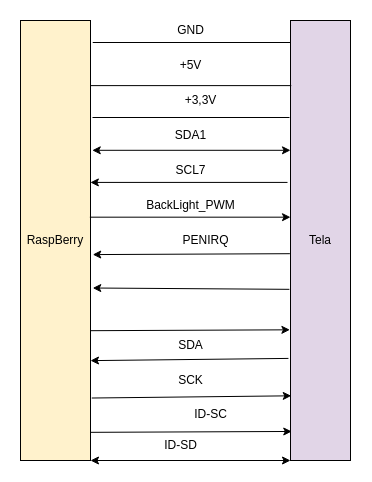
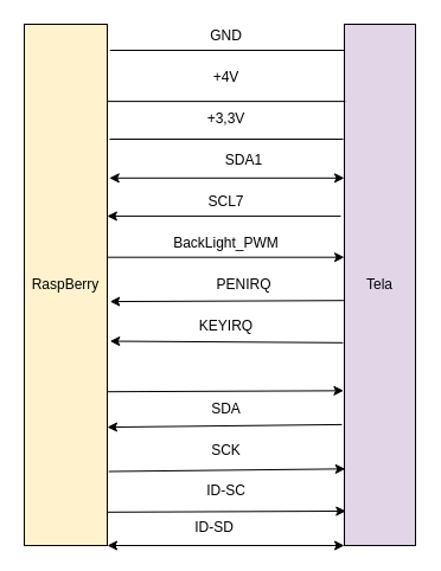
  <mxCell id="0" />
  <mxCell id="1" parent="0" />
  <mxCell id="2" value="RaspBerry" style="rounded=0;whiteSpace=wrap;html=1;direction=north;fillColor=#fff2cc;" vertex="1" parent="1"><mxGeometry x="20" y="20" width="70" height="440" as="geometry" /></mxCell>
  <mxCell id="3" value="Tela" style="rounded=0;whiteSpace=wrap;html=1;direction=south;fillColor=#e1d5e7;" vertex="1" parent="1"><mxGeometry x="290" y="20" width="60" height="440" as="geometry" /></mxCell>
  <mxCell id="4" value="" style="group" vertex="1" connectable="0" parent="1"><mxGeometry x="150" y="20" width="90" height="440" as="geometry" /></mxCell>
  <mxCell id="5" value="BackLight_PWM" style="text;html=1;align=center;verticalAlign=middle;resizable=0;points=[];autosize=1;" vertex="1" parent="4"><mxGeometry x="-10" y="175.342" width="100" height="20" as="geometry" /></mxCell>
  <mxCell id="6" value="GND" style="text;html=1;align=center;verticalAlign=middle;resizable=0;points=[];autosize=1;" vertex="1" parent="4"><mxGeometry x="20" width="40" height="20" as="geometry" /></mxCell>
- <mxCell id="7" value="+5V" style="text;html=1;align=center;verticalAlign=middle;resizable=0;points=[];autosize=1;" vertex="1" parent="4"><mxGeometry x="20" y="34.661" width="40" height="20" as="geometry" /></mxCell>
- <mxCell id="8" value="+3,3V" style="text;html=1;align=center;verticalAlign=middle;resizable=0;points=[];autosize=1;" vertex="1" parent="4"><mxGeometry x="25" y="70.341" width="50" height="20" as="geometry" /></mxCell>
- <mxCell id="9" value="SDA1" style="text;html=1;align=center;verticalAlign=middle;resizable=0;points=[];autosize=1;" vertex="1" parent="4"><mxGeometry x="15" y="105.001" width="50" height="20" as="geometry" /></mxCell>
+ <mxCell id="7" value="+4V" style="text;html=1;align=center;verticalAlign=middle;resizable=0;points=[];autosize=1;" vertex="1" parent="4"><mxGeometry x="20" y="34.661" width="40" height="20" as="geometry" /></mxCell>
+ <mxCell id="8" value="+3,3V" style="text;html=1;align=center;verticalAlign=middle;resizable=0;points=[];autosize=1;" vertex="1" parent="4"><mxGeometry x="15" y="70.341" width="50" height="20" as="geometry" /></mxCell>
+ <mxCell id="9" value="SDA1" style="text;html=1;align=center;verticalAlign=middle;resizable=0;points=[];autosize=1;" vertex="1" parent="4"><mxGeometry x="30" y="105.001" width="50" height="20" as="geometry" /></mxCell>
  <mxCell id="10" value="SCL7" style="text;html=1;align=center;verticalAlign=middle;resizable=0;points=[];autosize=1;" vertex="1" parent="4"><mxGeometry x="15" y="139.662" width="50" height="20" as="geometry" /></mxCell>
  <mxCell id="11" value="PENIRQ" style="text;html=1;align=center;verticalAlign=middle;resizable=0;points=[];autosize=1;" vertex="1" parent="4"><mxGeometry x="25" y="210.003" width="60" height="20" as="geometry" /></mxCell>
+ <mxCell id="12" value="KEYIRQ" style="text;html=1;align=center;verticalAlign=middle;resizable=0;points=[];autosize=1;" vertex="1" parent="4"><mxGeometry x="10" y="244.664" width="60" height="20" as="geometry" /></mxCell>
  <mxCell id="13" value="SDA" style="text;html=1;align=center;verticalAlign=middle;resizable=0;points=[];autosize=1;" vertex="1" parent="4"><mxGeometry x="15" y="315.004" width="50" height="20" as="geometry" /></mxCell>
  <mxCell id="14" value="SCK" style="text;html=1;align=center;verticalAlign=middle;resizable=0;points=[];autosize=1;" vertex="1" parent="4"><mxGeometry x="20" y="349.665" width="40" height="20" as="geometry" /></mxCell>
- <mxCell id="15" value="ID-SC" style="text;html=1;align=center;verticalAlign=middle;resizable=0;points=[];autosize=1;" vertex="1" parent="4"><mxGeometry x="35" y="384.326" width="50" height="20" as="geometry" /></mxCell>
+ <mxCell id="15" value="ID-SC" style="text;html=1;align=center;verticalAlign=middle;resizable=0;points=[];autosize=1;" vertex="1" parent="4"><mxGeometry x="15" y="384.326" width="50" height="20" as="geometry" /></mxCell>
  <mxCell id="16" value="ID-SD" style="text;html=1;align=center;verticalAlign=middle;resizable=0;points=[];autosize=1;" vertex="1" parent="4"><mxGeometry x="5" y="414.611" width="50" height="20" as="geometry" /></mxCell>
  <mxCell id="17" value="" style="endArrow=none;html=1;exitX=0.95;exitY=1.032;exitDx=0;exitDy=0;exitPerimeter=0;entryX=0.05;entryY=1;entryDx=0;entryDy=0;entryPerimeter=0;" edge="1" parent="1" source="2" target="3"><mxGeometry width="50" height="50" relative="1" as="geometry"><mxPoint x="190" y="150" as="sourcePoint" /><mxPoint x="240" y="100" as="targetPoint" /></mxGeometry></mxCell>
  <mxCell id="18" value="" style="endArrow=none;html=1;exitX=0.852;exitY=0.998;exitDx=0;exitDy=0;exitPerimeter=0;entryX=0.148;entryY=0.987;entryDx=0;entryDy=0;entryPerimeter=0;" edge="1" parent="1" source="2" target="3"><mxGeometry width="50" height="50" relative="1" as="geometry"><mxPoint x="102.24" y="52" as="sourcePoint" /><mxPoint x="280" y="52" as="targetPoint" /></mxGeometry></mxCell>
  <mxCell id="19" value="" style="endArrow=none;html=1;" edge="1" parent="1"><mxGeometry width="50" height="50" relative="1" as="geometry"><mxPoint x="92" y="117" as="sourcePoint" /><mxPoint x="289" y="117" as="targetPoint" /></mxGeometry></mxCell>
  <mxCell id="20" value="" style="endArrow=classic;startArrow=classic;html=1;entryX=0.295;entryY=1;entryDx=0;entryDy=0;entryPerimeter=0;exitX=0.705;exitY=1.025;exitDx=0;exitDy=0;exitPerimeter=0;" edge="1" parent="1" source="2" target="3"><mxGeometry width="50" height="50" relative="1" as="geometry"><mxPoint x="190" y="240" as="sourcePoint" /><mxPoint x="240" y="190" as="targetPoint" /></mxGeometry></mxCell>
  <mxCell id="21" value="" style="endArrow=classic;html=1;entryX=0.632;entryY=0.998;entryDx=0;entryDy=0;entryPerimeter=0;exitX=0.368;exitY=1.05;exitDx=0;exitDy=0;exitPerimeter=0;" edge="1" parent="1" source="3" target="2"><mxGeometry width="50" height="50" relative="1" as="geometry"><mxPoint x="240" y="190" as="sourcePoint" /><mxPoint x="190" y="240" as="targetPoint" /></mxGeometry></mxCell>
  <mxCell id="22" value="" style="endArrow=classic;html=1;exitX=0.553;exitY=0.991;exitDx=0;exitDy=0;exitPerimeter=0;entryX=0.447;entryY=1;entryDx=0;entryDy=0;entryPerimeter=0;" edge="1" parent="1" source="2" target="3"><mxGeometry width="50" height="50" relative="1" as="geometry"><mxPoint x="190" y="290" as="sourcePoint" /><mxPoint x="240" y="240" as="targetPoint" /></mxGeometry></mxCell>
  <mxCell id="23" value="" style="endArrow=classic;html=1;entryX=0.468;entryY=1.032;entryDx=0;entryDy=0;entryPerimeter=0;exitX=0.53;exitY=1.01;exitDx=0;exitDy=0;exitPerimeter=0;" edge="1" parent="1" source="3" target="2"><mxGeometry width="50" height="50" relative="1" as="geometry"><mxPoint x="240" y="240" as="sourcePoint" /><mxPoint x="190" y="290" as="targetPoint" /></mxGeometry></mxCell>
  <mxCell id="24" value="" style="endArrow=classic;html=1;entryX=0.392;entryY=1.032;entryDx=0;entryDy=0;entryPerimeter=0;exitX=0.611;exitY=1.018;exitDx=0;exitDy=0;exitPerimeter=0;" edge="1" parent="1" source="3" target="2"><mxGeometry width="50" height="50" relative="1" as="geometry"><mxPoint x="240" y="240" as="sourcePoint" /><mxPoint x="120" y="289" as="targetPoint" /></mxGeometry></mxCell>
  <mxCell id="25" value="" style="endArrow=classic;html=1;exitX=0.295;exitY=1;exitDx=0;exitDy=0;exitPerimeter=0;entryX=0.703;entryY=1.01;entryDx=0;entryDy=0;entryPerimeter=0;" edge="1" parent="1" source="2" target="3"><mxGeometry width="50" height="50" relative="1" as="geometry"><mxPoint x="220" y="380" as="sourcePoint" /><mxPoint x="270" y="330" as="targetPoint" /></mxGeometry></mxCell>
  <mxCell id="26" value="" style="endArrow=classic;html=1;exitX=0.768;exitY=1.034;exitDx=0;exitDy=0;exitPerimeter=0;entryX=0.227;entryY=1;entryDx=0;entryDy=0;entryPerimeter=0;" edge="1" parent="1" source="3" target="2"><mxGeometry width="50" height="50" relative="1" as="geometry"><mxPoint x="270" y="330" as="sourcePoint" /><mxPoint x="220" y="380" as="targetPoint" /></mxGeometry></mxCell>
  <mxCell id="27" value="" style="endArrow=classic;html=1;exitX=0.142;exitY=1.018;exitDx=0;exitDy=0;exitPerimeter=0;entryX=0.853;entryY=0.987;entryDx=0;entryDy=0;entryPerimeter=0;" edge="1" parent="1" source="2" target="3"><mxGeometry width="50" height="50" relative="1" as="geometry"><mxPoint x="220" y="380" as="sourcePoint" /><mxPoint x="270" y="330" as="targetPoint" /></mxGeometry></mxCell>
  <mxCell id="28" value="" style="endArrow=classic;html=1;exitX=0.064;exitY=0.998;exitDx=0;exitDy=0;exitPerimeter=0;entryX=0.934;entryY=0.979;entryDx=0;entryDy=0;entryPerimeter=0;" edge="1" parent="1" source="2" target="3"><mxGeometry width="50" height="50" relative="1" as="geometry"><mxPoint x="220" y="380" as="sourcePoint" /><mxPoint x="270" y="330" as="targetPoint" /></mxGeometry></mxCell>
  <mxCell id="29" value="" style="endArrow=classic;startArrow=classic;html=1;exitX=0;exitY=1;exitDx=0;exitDy=0;entryX=1;entryY=1;entryDx=0;entryDy=0;" edge="1" parent="1" source="2" target="3"><mxGeometry width="50" height="50" relative="1" as="geometry"><mxPoint x="220" y="470" as="sourcePoint" /><mxPoint x="270" y="420" as="targetPoint" /></mxGeometry></mxCell>
